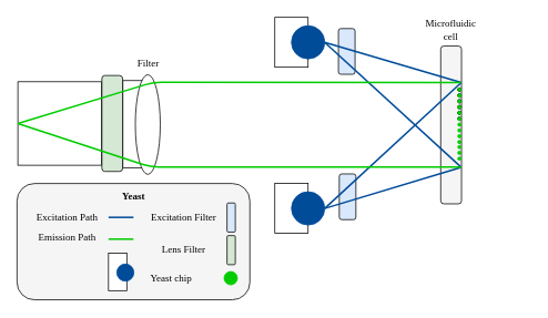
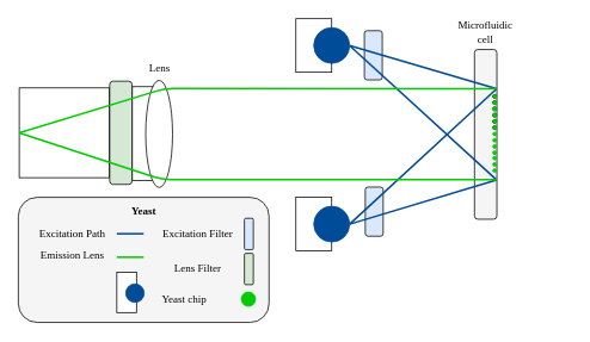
  <mxCell id="0" />
  <mxCell id="1" parent="0" />
  <mxCell id="2" value="" style="rounded=0;whiteSpace=wrap;html=1;rotation=90;fontFamily=Georgia;" vertex="1" parent="1"><mxGeometry x="109.07" y="134.31" width="104.87" height="28.5" as="geometry" /></mxCell>
  <mxCell id="3" value="" style="whiteSpace=wrap;html=1;aspect=fixed;fontFamily=Georgia;" vertex="1" parent="1"><mxGeometry x="21" y="97.5" width="100.5" height="100.5" as="geometry" /></mxCell>
  <mxCell id="4" value="" style="rounded=0;whiteSpace=wrap;html=1;fontFamily=Georgia;" parent="1" vertex="1"><mxGeometry x="330" y="20" width="40" height="60" as="geometry" /></mxCell>
  <mxCell id="5" value="" style="ellipse;whiteSpace=wrap;html=1;aspect=fixed;fillColor=#004C99;strokeColor=#004C99;fontFamily=Georgia;" parent="1" vertex="1"><mxGeometry x="350" y="30" width="40" height="40" as="geometry" /></mxCell>
  <mxCell id="6" value="" style="rounded=1;whiteSpace=wrap;html=1;rotation=90;fillColor=#dae8fc;fontFamily=Georgia;" parent="1" vertex="1"><mxGeometry x="389" y="51" width="55" height="20" as="geometry" /></mxCell>
  <mxCell id="7" value="" style="rounded=0;whiteSpace=wrap;html=1;fontFamily=Georgia;" vertex="1" parent="1"><mxGeometry x="330" y="220" width="40" height="60" as="geometry" /></mxCell>
  <mxCell id="8" value="" style="ellipse;whiteSpace=wrap;html=1;aspect=fixed;strokeColor=#004C99;fillColor=#004C99;fontFamily=Georgia;" vertex="1" parent="1"><mxGeometry x="350" y="230" width="40" height="40" as="geometry" /></mxCell>
  <mxCell id="9" value="" style="rounded=1;whiteSpace=wrap;html=1;rotation=90;fillColor=#dae8fc;fontFamily=Georgia;" vertex="1" parent="1"><mxGeometry x="390" y="226" width="55" height="20" as="geometry" /></mxCell>
  <mxCell id="10" value="" style="rounded=1;whiteSpace=wrap;html=1;rotation=-90;fillColor=#f5f5f5;fontColor=#333333;fontFamily=Georgia;" vertex="1" parent="1"><mxGeometry x="447" y="137" width="190" height="25" as="geometry" /></mxCell>
  <mxCell id="11" value="" style="rounded=1;whiteSpace=wrap;html=1;rotation=-90;fillColor=#d5e8d4;fontFamily=Georgia;" vertex="1" parent="1"><mxGeometry x="76.75" y="135.25" width="115.5" height="25" as="geometry" /></mxCell>
  <mxCell id="12" value="" style="endArrow=none;html=1;exitX=1;exitY=0.5;exitDx=0;exitDy=0;strokeWidth=2;strokeColor=#004C99;entryX=0;entryY=0;entryDx=0;entryDy=0;fontFamily=Georgia;" edge="1" parent="1" source="5"><mxGeometry width="50" height="50" relative="1" as="geometry"><mxPoint x="310" y="200" as="sourcePoint" /><mxPoint x="554.25" y="98.5" as="targetPoint" /></mxGeometry></mxCell>
  <mxCell id="13" value="" style="endArrow=none;html=1;exitX=1;exitY=0.5;exitDx=0;exitDy=0;strokeWidth=2;strokeColor=#004C99;entryX=1;entryY=0;entryDx=0;entryDy=0;fontFamily=Georgia;" edge="1" parent="1" source="8"><mxGeometry width="50" height="50" relative="1" as="geometry"><mxPoint x="390" y="211.25" as="sourcePoint" /><mxPoint x="554.25" y="200.5" as="targetPoint" /></mxGeometry></mxCell>
  <mxCell id="14" value="" style="endArrow=none;html=1;exitX=1;exitY=0.5;exitDx=0;exitDy=0;strokeWidth=2;strokeColor=#004C99;entryX=0;entryY=0;entryDx=0;entryDy=0;fontFamily=Georgia;" edge="1" parent="1" source="8"><mxGeometry width="50" height="50" relative="1" as="geometry"><mxPoint x="380" y="147.5" as="sourcePoint" /><mxPoint x="554.25" y="98.5" as="targetPoint" /></mxGeometry></mxCell>
  <mxCell id="15" value="" style="endArrow=none;html=1;strokeWidth=2;strokeColor=#004C99;exitX=1;exitY=0.5;exitDx=0;exitDy=0;entryX=0.234;entryY=0.967;entryDx=0;entryDy=0;entryPerimeter=0;fontFamily=Georgia;" edge="1" parent="1" source="5" target="10"><mxGeometry width="50" height="50" relative="1" as="geometry"><mxPoint x="390" y="50" as="sourcePoint" /><mxPoint x="552.125" y="200.5" as="targetPoint" /></mxGeometry></mxCell>
  <mxCell id="16" value="" style="ellipse;whiteSpace=wrap;html=1;aspect=fixed;fontFamily=Georgia;" vertex="1" parent="1"><mxGeometry x="550" y="119" width="4" height="4" as="geometry" /></mxCell>
  <mxCell id="17" value="" style="ellipse;whiteSpace=wrap;html=1;aspect=fixed;fontFamily=Georgia;" vertex="1" parent="1"><mxGeometry x="550" y="105" width="4" height="4" as="geometry" /></mxCell>
  <mxCell id="18" value="" style="ellipse;whiteSpace=wrap;html=1;aspect=fixed;fontFamily=Georgia;" vertex="1" parent="1"><mxGeometry x="550" y="112" width="4" height="4" as="geometry" /></mxCell>
  <mxCell id="19" value="" style="ellipse;whiteSpace=wrap;html=1;aspect=fixed;fontFamily=Georgia;" vertex="1" parent="1"><mxGeometry x="550" y="126" width="4" height="4" as="geometry" /></mxCell>
  <mxCell id="20" value="" style="ellipse;whiteSpace=wrap;html=1;aspect=fixed;fontFamily=Georgia;" vertex="1" parent="1"><mxGeometry x="550" y="133" width="4" height="4" as="geometry" /></mxCell>
  <mxCell id="21" value="" style="ellipse;whiteSpace=wrap;html=1;aspect=fixed;strokeColor=#00CC00;fillColor=#00CC00;fontFamily=Georgia;" vertex="1" parent="1"><mxGeometry x="550" y="154" width="4" height="4" as="geometry" /></mxCell>
  <mxCell id="22" value="" style="ellipse;whiteSpace=wrap;html=1;aspect=fixed;fontFamily=Georgia;" vertex="1" parent="1"><mxGeometry x="550" y="140" width="4" height="4" as="geometry" /></mxCell>
  <mxCell id="23" value="" style="ellipse;whiteSpace=wrap;html=1;aspect=fixed;strokeColor=#00CC00;fillColor=#00CC00;fontFamily=Georgia;" vertex="1" parent="1"><mxGeometry x="550" y="147" width="4" height="4" as="geometry" /></mxCell>
  <mxCell id="24" value="" style="ellipse;whiteSpace=wrap;html=1;aspect=fixed;strokeColor=#00CC00;fillColor=#00CC00;fontFamily=Georgia;" vertex="1" parent="1"><mxGeometry x="550" y="161" width="4" height="4" as="geometry" /></mxCell>
  <mxCell id="25" value="" style="ellipse;whiteSpace=wrap;html=1;aspect=fixed;strokeColor=#00CC00;fillColor=#00CC00;fontFamily=Georgia;" vertex="1" parent="1"><mxGeometry x="550" y="168" width="4" height="4" as="geometry" /></mxCell>
  <mxCell id="26" value="" style="ellipse;whiteSpace=wrap;html=1;aspect=fixed;strokeColor=#00CC00;fillColor=#00CC00;fontFamily=Georgia;" vertex="1" parent="1"><mxGeometry x="550" y="181" width="4" height="4" as="geometry" /></mxCell>
  <mxCell id="27" value="" style="ellipse;whiteSpace=wrap;html=1;aspect=fixed;strokeColor=#00CC00;fillColor=#00CC00;fontFamily=Georgia;" vertex="1" parent="1"><mxGeometry x="550" y="174" width="4" height="4" as="geometry" /></mxCell>
  <mxCell id="28" value="" style="ellipse;whiteSpace=wrap;html=1;aspect=fixed;strokeColor=#00CC00;fillColor=#00CC00;fontFamily=Georgia;" vertex="1" parent="1"><mxGeometry x="550" y="188" width="4" height="4" as="geometry" /></mxCell>
  <mxCell id="29" value="" style="ellipse;whiteSpace=wrap;html=1;aspect=fixed;fontFamily=Georgia;" vertex="1" parent="1"><mxGeometry x="550" y="105" width="4" height="4" as="geometry" /></mxCell>
  <mxCell id="30" value="" style="ellipse;whiteSpace=wrap;html=1;aspect=fixed;fontFamily=Georgia;" vertex="1" parent="1"><mxGeometry x="550" y="112" width="4" height="4" as="geometry" /></mxCell>
  <mxCell id="31" value="" style="ellipse;whiteSpace=wrap;html=1;aspect=fixed;fontFamily=Georgia;" vertex="1" parent="1"><mxGeometry x="550" y="119" width="4" height="4" as="geometry" /></mxCell>
  <mxCell id="32" value="" style="ellipse;whiteSpace=wrap;html=1;aspect=fixed;fontFamily=Georgia;" vertex="1" parent="1"><mxGeometry x="550" y="126" width="4" height="4" as="geometry" /></mxCell>
  <mxCell id="33" value="" style="ellipse;whiteSpace=wrap;html=1;aspect=fixed;fontFamily=Georgia;" vertex="1" parent="1"><mxGeometry x="550" y="133" width="4" height="4" as="geometry" /></mxCell>
  <mxCell id="34" value="" style="ellipse;whiteSpace=wrap;html=1;aspect=fixed;fontFamily=Georgia;" vertex="1" parent="1"><mxGeometry x="550" y="140" width="4" height="4" as="geometry" /></mxCell>
  <mxCell id="35" value="" style="ellipse;whiteSpace=wrap;html=1;aspect=fixed;strokeColor=#00CC00;fillColor=#00CC00;fontFamily=Georgia;" vertex="1" parent="1"><mxGeometry x="550" y="105" width="4" height="4" as="geometry" /></mxCell>
  <mxCell id="36" value="" style="ellipse;whiteSpace=wrap;html=1;aspect=fixed;strokeColor=#00CC00;fillColor=#00CC00;fontFamily=Georgia;" vertex="1" parent="1"><mxGeometry x="550" y="112" width="4" height="4" as="geometry" /></mxCell>
  <mxCell id="37" value="" style="ellipse;whiteSpace=wrap;html=1;aspect=fixed;strokeColor=#00CC00;fillColor=#00CC00;fontFamily=Georgia;" vertex="1" parent="1"><mxGeometry x="550" y="119" width="4" height="4" as="geometry" /></mxCell>
  <mxCell id="38" value="" style="ellipse;whiteSpace=wrap;html=1;aspect=fixed;strokeColor=#00CC00;fillColor=#00CC00;fontFamily=Georgia;" vertex="1" parent="1"><mxGeometry x="550" y="126" width="4" height="4" as="geometry" /></mxCell>
  <mxCell id="39" value="" style="ellipse;whiteSpace=wrap;html=1;aspect=fixed;strokeColor=#00CC00;fillColor=#00CC00;fontFamily=Georgia;" vertex="1" parent="1"><mxGeometry x="550" y="133" width="4" height="4" as="geometry" /></mxCell>
  <mxCell id="40" value="" style="ellipse;whiteSpace=wrap;html=1;aspect=fixed;strokeColor=#00CC00;fillColor=#00CC00;fontFamily=Georgia;" vertex="1" parent="1"><mxGeometry x="550" y="140" width="4" height="4" as="geometry" /></mxCell>
  <mxCell id="41" value="" style="rounded=1;whiteSpace=wrap;html=1;fillColor=#f5f5f5;fontColor=#333333;fontFamily=Georgia;" vertex="1" parent="1"><mxGeometry x="20" y="220" width="280" height="140" as="geometry" /></mxCell>
  <mxCell id="42" value="" style="endArrow=none;html=1;strokeWidth=2;strokeColor=#004C99;fontFamily=Georgia;" edge="1" parent="1"><mxGeometry width="50" height="50" relative="1" as="geometry"><mxPoint x="130" y="260.76" as="sourcePoint" /><mxPoint x="160" y="260.76" as="targetPoint" /></mxGeometry></mxCell>
  <mxCell id="43" value="" style="ellipse;whiteSpace=wrap;html=1;fontFamily=Georgia;" vertex="1" parent="1"><mxGeometry x="162.25" y="89" width="30" height="120" as="geometry" /></mxCell>
  <mxCell id="44" value="" style="endArrow=none;html=1;strokeWidth=2;strokeColor=#00CC00;entryX=0.233;entryY=0.995;entryDx=0;entryDy=0;entryPerimeter=0;exitX=0;exitY=0.5;exitDx=0;exitDy=0;fontFamily=Georgia;" edge="1" parent="1" source="3" target="10"><mxGeometry width="50" height="50" relative="1" as="geometry"><mxPoint x="195.331" y="199.249" as="sourcePoint" /><mxPoint x="540" y="161" as="targetPoint" /><Array as="points"><mxPoint x="180" y="200" /></Array></mxGeometry></mxCell>
  <mxCell id="45" value="" style="endArrow=none;html=1;strokeWidth=2;strokeColor=#00CC00;entryX=0.768;entryY=0.983;entryDx=0;entryDy=0;entryPerimeter=0;exitX=0;exitY=0.5;exitDx=0;exitDy=0;fontFamily=Georgia;" edge="1" parent="1" source="3" target="10"><mxGeometry width="50" height="50" relative="1" as="geometry"><mxPoint x="195.238" y="97.974" as="sourcePoint" /><mxPoint x="540" y="120" as="targetPoint" /><Array as="points"><mxPoint x="184" y="98" /></Array></mxGeometry></mxCell>
  <mxCell id="46" value="" style="endArrow=none;html=1;strokeWidth=2;strokeColor=#00CC00;fontFamily=Georgia;" edge="1" parent="1"><mxGeometry width="50" height="50" relative="1" as="geometry"><mxPoint x="130" y="287" as="sourcePoint" /><mxPoint x="160" y="287" as="targetPoint" /></mxGeometry></mxCell>
- <mxCell id="47" value="&lt;font&gt;Emission Path&lt;br&gt;&lt;/font&gt;" style="text;html=1;align=center;verticalAlign=middle;resizable=0;points=[];autosize=1;fontFamily=Georgia;" vertex="1" parent="1"><mxGeometry x="35" y="275" width="90" height="20" as="geometry" /></mxCell>
+ <mxCell id="47" value="&lt;font&gt;Emission Lens&lt;br&gt;&lt;/font&gt;" style="text;html=1;align=center;verticalAlign=middle;resizable=0;points=[];autosize=1;fontFamily=Georgia;" vertex="1" parent="1"><mxGeometry x="35" y="275" width="90" height="20" as="geometry" /></mxCell>
  <mxCell id="48" value="&lt;font&gt;Excitation Path&lt;br&gt;&lt;/font&gt;" style="text;html=1;align=center;verticalAlign=middle;resizable=0;points=[];autosize=1;fontFamily=Georgia;" vertex="1" parent="1"><mxGeometry x="30" y="251" width="100" height="20" as="geometry" /></mxCell>
- <mxCell id="49" value="Filter" style="text;html=1;strokeColor=none;fillColor=none;align=center;verticalAlign=middle;whiteSpace=wrap;rounded=0;fontFamily=Georgia;" vertex="1" parent="1"><mxGeometry x="138" y="61" width="80" height="30" as="geometry" /></mxCell>
+ <mxCell id="49" value="Lens" style="text;html=1;strokeColor=none;fillColor=none;align=center;verticalAlign=middle;whiteSpace=wrap;rounded=0;fontFamily=Georgia;" vertex="1" parent="1"><mxGeometry x="138" y="61" width="80" height="30" as="geometry" /></mxCell>
  <mxCell id="50" value="" style="rounded=0;whiteSpace=wrap;html=1;fontFamily=Georgia;" vertex="1" parent="1"><mxGeometry x="130" y="304" width="22" height="45" as="geometry" /></mxCell>
  <mxCell id="51" value="" style="ellipse;whiteSpace=wrap;html=1;aspect=fixed;fontFamily=Georgia;fillColor=#00CC00;strokeColor=#00CC00;" vertex="1" parent="1"><mxGeometry x="269" y="326" width="16" height="16" as="geometry" /></mxCell>
  <mxCell id="52" value="" style="rounded=1;whiteSpace=wrap;html=1;rotation=90;fillColor=#dae8fc;fontFamily=Georgia;" vertex="1" parent="1"><mxGeometry x="260" y="256" width="35" height="10" as="geometry" /></mxCell>
  <mxCell id="53" value="&lt;font&gt;Excitation Filter&lt;br&gt;&lt;/font&gt;" style="text;html=1;align=center;verticalAlign=middle;resizable=0;points=[];autosize=1;fontFamily=Georgia;" vertex="1" parent="1"><mxGeometry x="170" y="251" width="100" height="20" as="geometry" /></mxCell>
  <mxCell id="54" value="&lt;font&gt;Lens Filter&lt;br&gt;&lt;/font&gt;" style="text;html=1;align=center;verticalAlign=middle;resizable=0;points=[];autosize=1;fontFamily=Georgia;" vertex="1" parent="1"><mxGeometry x="170" y="290.25" width="100" height="20" as="geometry" /></mxCell>
  <mxCell id="55" value="&lt;font&gt;Yeast chip&lt;br&gt;&lt;/font&gt;" style="text;html=1;align=center;verticalAlign=middle;resizable=0;points=[];autosize=1;fontFamily=Georgia;" vertex="1" parent="1"><mxGeometry x="170" y="325" width="70" height="20" as="geometry" /></mxCell>
  <mxCell id="56" value="" style="rounded=1;whiteSpace=wrap;html=1;rotation=90;fillColor=#d5e8d4;fontFamily=Georgia;" vertex="1" parent="1"><mxGeometry x="260" y="295.25" width="35" height="10" as="geometry" /></mxCell>
  <mxCell id="57" value="&lt;font&gt;&lt;b&gt;Yeast&lt;/b&gt;&lt;br&gt;&lt;/font&gt;" style="text;html=1;align=center;verticalAlign=middle;resizable=0;points=[];autosize=1;fontFamily=Georgia;" vertex="1" parent="1"><mxGeometry x="130" y="226" width="60" height="20" as="geometry" /></mxCell>
  <mxCell id="58" value="" style="ellipse;whiteSpace=wrap;html=1;aspect=fixed;fontFamily=Georgia;strokeColor=#004C99;fillColor=#004C99;" vertex="1" parent="1"><mxGeometry x="140" y="317" width="20.5" height="20.5" as="geometry" /></mxCell>
  <mxCell id="59" value="Microfluidic cell" style="text;html=1;strokeColor=none;fillColor=none;align=center;verticalAlign=middle;whiteSpace=wrap;rounded=0;fontFamily=Georgia;" vertex="1" parent="1"><mxGeometry x="502" y="20" width="80" height="30" as="geometry" /></mxCell>
